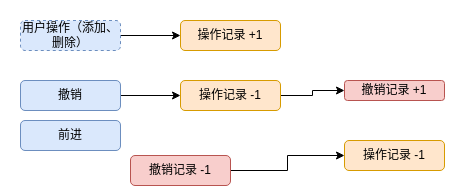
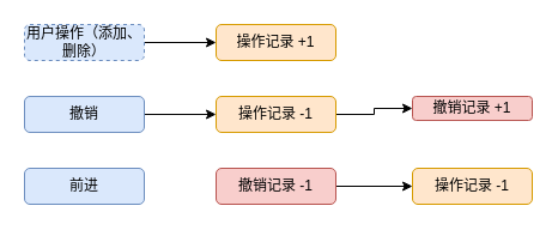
  <mxCell id="0" />
  <mxCell id="1" parent="0" />
  <mxCell id="2" value="操作记录 +1" style="rounded=1;whiteSpace=wrap;html=1;fillColor=#ffe6cc;strokeColor=#d79b00;" vertex="1" parent="1"><mxGeometry x="180" y="20" width="100" height="30" as="geometry" /></mxCell>
  <mxCell id="3" value="" style="edgeStyle=orthogonalEdgeStyle;rounded=0;orthogonalLoop=1;jettySize=auto;html=1;" edge="1" parent="1" source="4" target="2"><mxGeometry relative="1" as="geometry" /></mxCell>
  <mxCell id="4" value="用户操作（添加、删除）" style="rounded=1;whiteSpace=wrap;html=1;fillColor=#dae8fc;strokeColor=#6c8ebf;dashed=1;" vertex="1" parent="1"><mxGeometry x="20" y="20" width="100" height="30" as="geometry" /></mxCell>
  <mxCell id="5" value="" style="edgeStyle=orthogonalEdgeStyle;rounded=0;orthogonalLoop=1;jettySize=auto;html=1;" edge="1" parent="1" source="6" target="8"><mxGeometry relative="1" as="geometry" /></mxCell>
  <mxCell id="6" value="撤销" style="rounded=1;whiteSpace=wrap;html=1;fillColor=#dae8fc;strokeColor=#6c8ebf;" vertex="1" parent="1"><mxGeometry x="20" y="80" width="100" height="30" as="geometry" /></mxCell>
  <mxCell id="7" value="" style="edgeStyle=orthogonalEdgeStyle;rounded=0;orthogonalLoop=1;jettySize=auto;html=1;" edge="1" parent="1" source="8" target="9"><mxGeometry relative="1" as="geometry" /></mxCell>
  <mxCell id="8" value="操作记录 -1" style="rounded=1;whiteSpace=wrap;html=1;fillColor=#ffe6cc;strokeColor=#d79b00;" vertex="1" parent="1"><mxGeometry x="180" y="80" width="100" height="30" as="geometry" /></mxCell>
  <mxCell id="9" value="撤销记录 +1" style="rounded=1;whiteSpace=wrap;html=1;fillColor=#f8cecc;strokeColor=#b85450;" vertex="1" parent="1"><mxGeometry x="344" y="80" width="100" height="20" as="geometry" /></mxCell>
- <mxCell id="10" value="前进" style="rounded=1;whiteSpace=wrap;html=1;fillColor=#dae8fc;strokeColor=#6c8ebf;" vertex="1" parent="1"><mxGeometry x="20" y="120" width="100" height="30" as="geometry" /></mxCell>
+ <mxCell id="10" value="前进" style="rounded=1;whiteSpace=wrap;html=1;fillColor=#dae8fc;strokeColor=#6c8ebf;" vertex="1" parent="1"><mxGeometry x="20" y="140" width="100" height="30" as="geometry" /></mxCell>
  <mxCell id="11" value="" style="edgeStyle=orthogonalEdgeStyle;rounded=0;orthogonalLoop=1;jettySize=auto;html=1;" edge="1" parent="1" source="12" target="13"><mxGeometry relative="1" as="geometry" /></mxCell>
- <mxCell id="12" value="撤销记录 -1" style="rounded=1;whiteSpace=wrap;html=1;fillColor=#f8cecc;strokeColor=#b85450;" vertex="1" parent="1"><mxGeometry x="130" y="155" width="100" height="30" as="geometry" /></mxCell>
+ <mxCell id="12" value="撤销记录 -1" style="rounded=1;whiteSpace=wrap;html=1;fillColor=#f8cecc;strokeColor=#b85450;" vertex="1" parent="1"><mxGeometry x="180" y="140" width="100" height="30" as="geometry" /></mxCell>
  <mxCell id="13" value="操作记录 -1" style="rounded=1;whiteSpace=wrap;html=1;fillColor=#ffe6cc;strokeColor=#d79b00;" vertex="1" parent="1"><mxGeometry x="344" y="140" width="100" height="30" as="geometry" /></mxCell>
